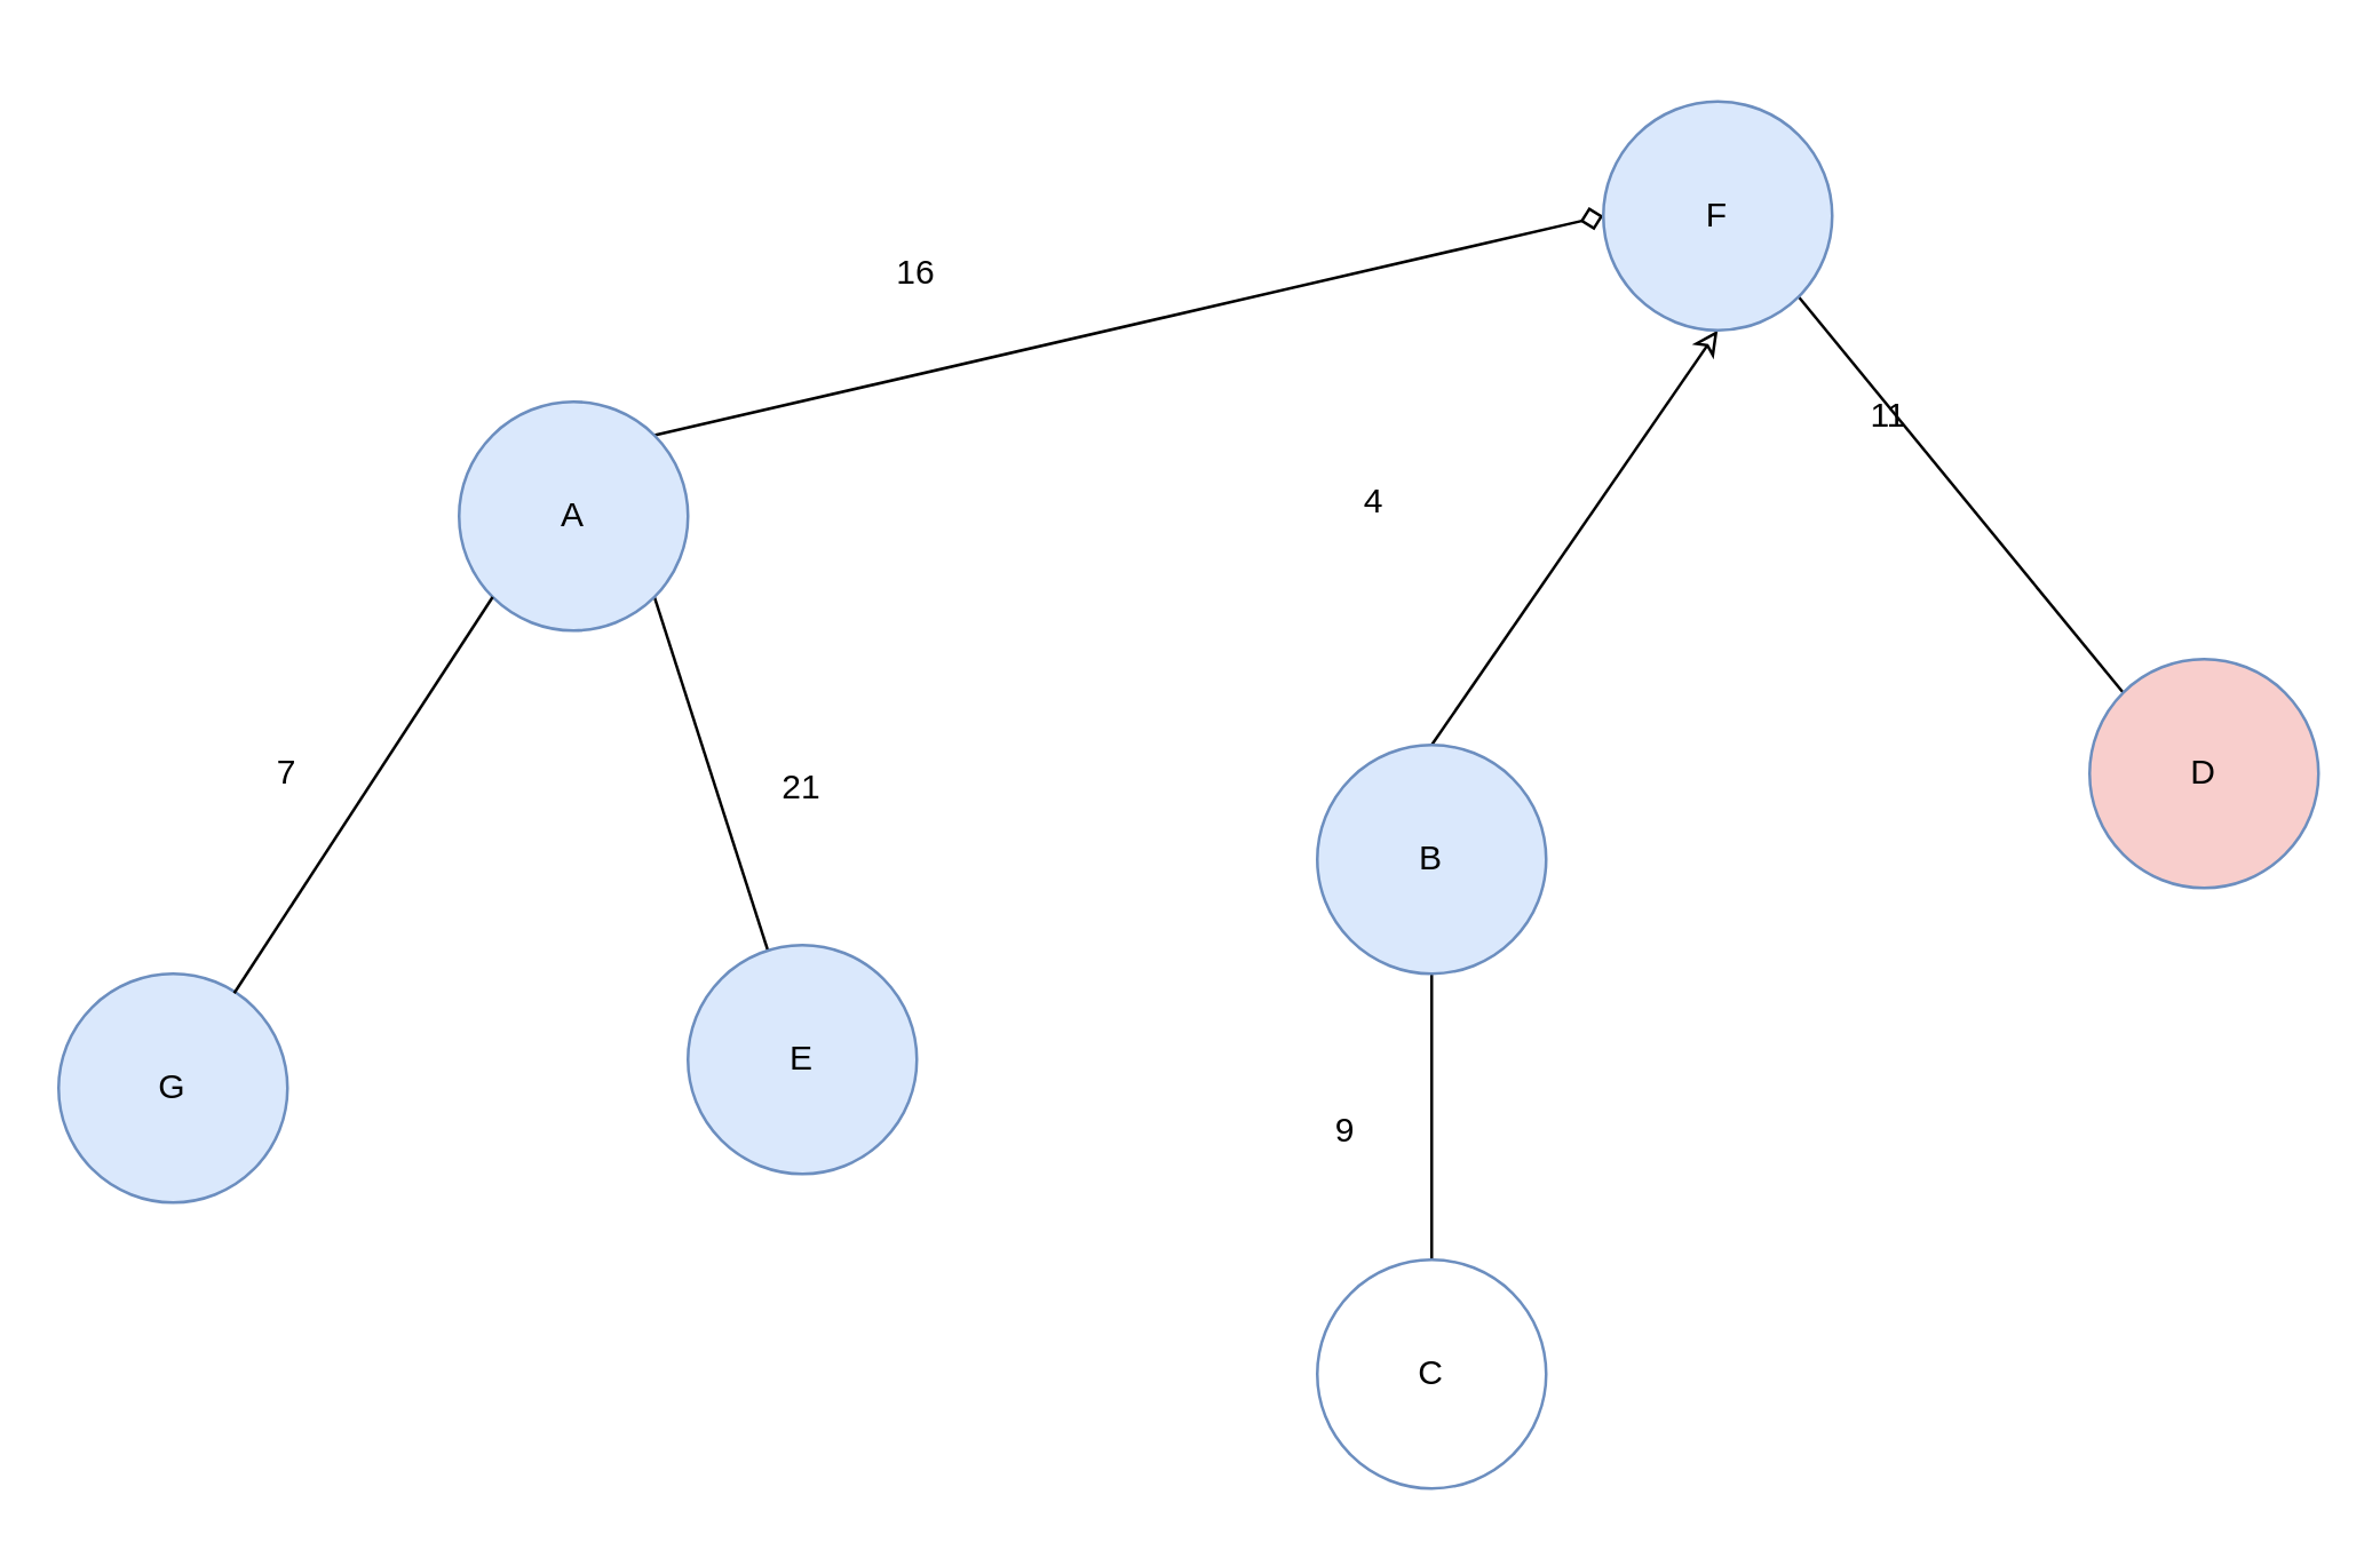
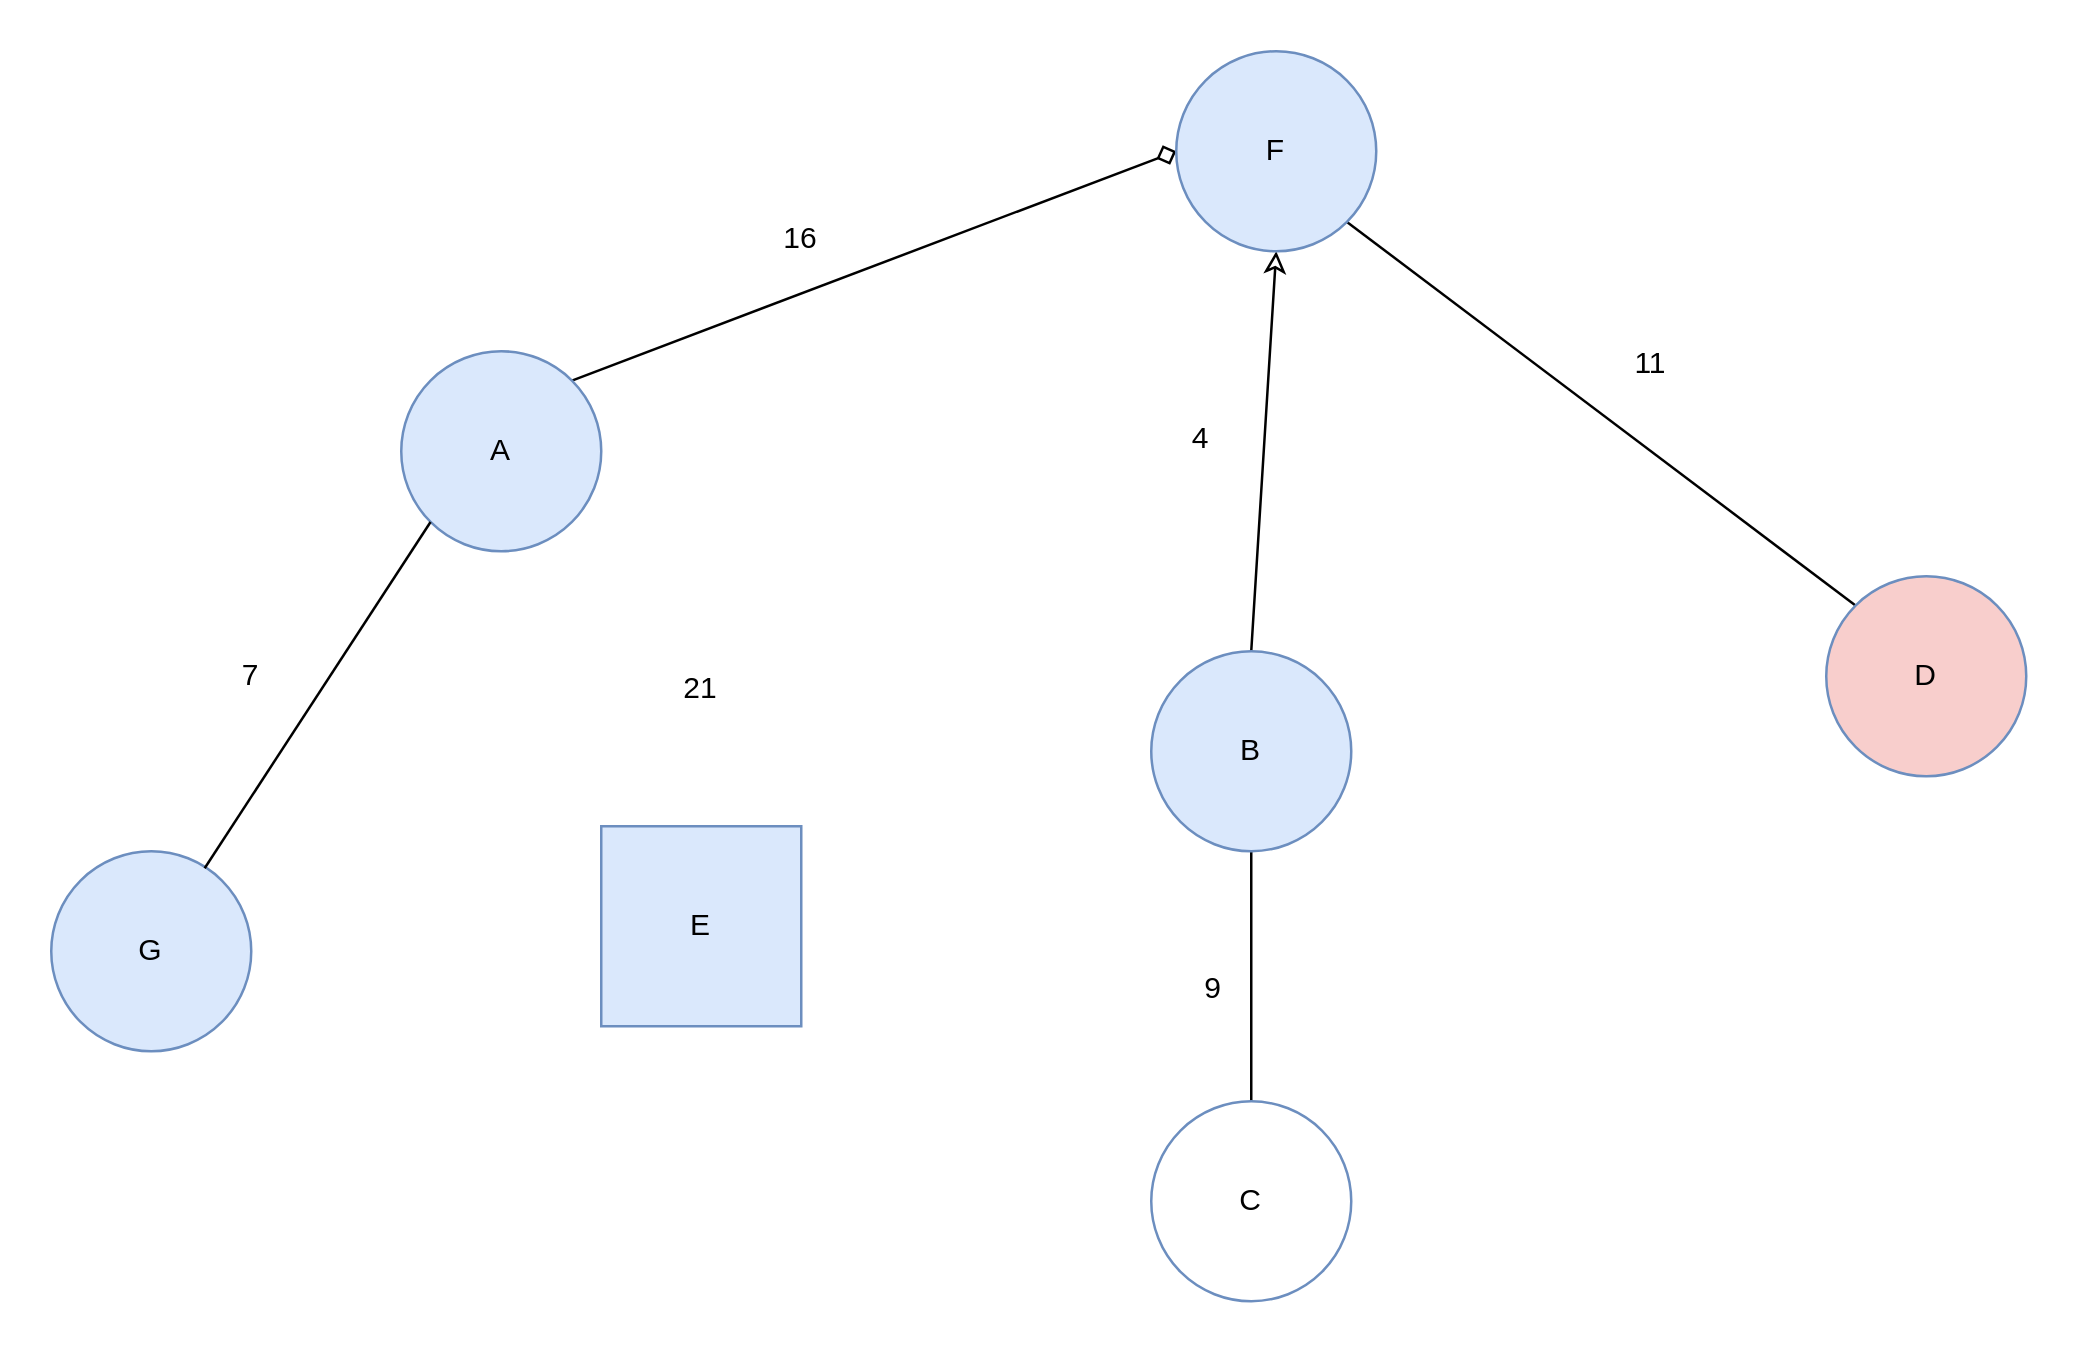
  <mxCell id="0" />
  <mxCell id="1" parent="0" />
  <mxCell id="2" style="rounded=0;orthogonalLoop=1;jettySize=auto;html=1;exitX=1;exitY=0;exitDx=0;exitDy=0;entryX=0;entryY=0.5;entryDx=0;entryDy=0;endArrow=diamond;endFill=0;" edge="1" parent="1" source="4" target="13"><mxGeometry relative="1" as="geometry" /></mxCell>
- <mxCell id="3" style="rounded=0;orthogonalLoop=1;jettySize=auto;html=1;exitX=1;exitY=1;exitDx=0;exitDy=0;endArrow=none;endFill=0;" edge="1" parent="1" source="4" target="11"><mxGeometry relative="1" as="geometry" /></mxCell>
  <mxCell id="4" value="A" style="ellipse;whiteSpace=wrap;html=1;aspect=fixed;fillColor=#dae8fc;strokeColor=#6c8ebf;" vertex="1" parent="1"><mxGeometry x="160" y="140" width="80" height="80" as="geometry" /></mxCell>
  <mxCell id="5" style="rounded=0;orthogonalLoop=1;jettySize=auto;html=1;exitX=0.5;exitY=0;exitDx=0;exitDy=0;entryX=0.5;entryY=1;entryDx=0;entryDy=0;endArrow=classic;endFill=0;" edge="1" parent="1" source="7" target="13"><mxGeometry relative="1" as="geometry" /></mxCell>
  <mxCell id="6" style="rounded=0;orthogonalLoop=1;jettySize=auto;html=1;exitX=0.5;exitY=1;exitDx=0;exitDy=0;entryX=0.5;entryY=0;entryDx=0;entryDy=0;endArrow=none;endFill=0;" edge="1" parent="1" source="7" target="8"><mxGeometry relative="1" as="geometry" /></mxCell>
  <mxCell id="7" value="B" style="ellipse;whiteSpace=wrap;html=1;aspect=fixed;fillColor=#dae8fc;strokeColor=#6c8ebf;" vertex="1" parent="1"><mxGeometry x="460" y="260" width="80" height="80" as="geometry" /></mxCell>
  <mxCell id="8" value="C" style="ellipse;whiteSpace=wrap;html=1;aspect=fixed;fillColor=#ffffff;strokeColor=#6c8ebf;" vertex="1" parent="1"><mxGeometry x="460" y="440" width="80" height="80" as="geometry" /></mxCell>
  <mxCell id="9" style="rounded=0;orthogonalLoop=1;jettySize=auto;html=1;exitX=0;exitY=0;exitDx=0;exitDy=0;entryX=1;entryY=1;entryDx=0;entryDy=0;endArrow=none;endFill=0;" edge="1" parent="1" source="10" target="13"><mxGeometry relative="1" as="geometry" /></mxCell>
  <mxCell id="10" value="D" style="ellipse;whiteSpace=wrap;html=1;aspect=fixed;fillColor=#f8cecc;strokeColor=#6c8ebf;" vertex="1" parent="1"><mxGeometry x="730" y="230" width="80" height="80" as="geometry" /></mxCell>
- <mxCell id="11" value="E" style="ellipse;whiteSpace=wrap;html=1;aspect=fixed;fillColor=#dae8fc;strokeColor=#6c8ebf;" vertex="1" parent="1"><mxGeometry x="240" y="330" width="80" height="80" as="geometry" /></mxCell>
+ <mxCell id="11" value="E" style="whiteSpace=wrap;html=1;aspect=fixed;fillColor=#dae8fc;strokeColor=#6c8ebf;rounded=0;" vertex="1" parent="1"><mxGeometry x="240" y="330" width="80" height="80" as="geometry" /></mxCell>
  <mxCell id="12" value="G" style="ellipse;whiteSpace=wrap;html=1;aspect=fixed;fillColor=#dae8fc;strokeColor=#6c8ebf;" vertex="1" parent="1"><mxGeometry x="20" y="340" width="80" height="80" as="geometry" /></mxCell>
- <mxCell id="13" value="F" style="ellipse;whiteSpace=wrap;html=1;aspect=fixed;fillColor=#dae8fc;strokeColor=#6c8ebf;" vertex="1" parent="1"><mxGeometry x="560" y="35" width="80" height="80" as="geometry" /></mxCell>
+ <mxCell id="13" value="F" style="ellipse;whiteSpace=wrap;html=1;aspect=fixed;fillColor=#dae8fc;strokeColor=#6c8ebf;" vertex="1" parent="1"><mxGeometry x="470" y="20" width="80" height="80" as="geometry" /></mxCell>
  <mxCell id="14" style="rounded=0;orthogonalLoop=1;jettySize=auto;html=1;exitX=0;exitY=1;exitDx=0;exitDy=0;entryX=0.767;entryY=0.085;entryDx=0;entryDy=0;entryPerimeter=0;endArrow=none;endFill=0;" edge="1" parent="1" source="4" target="12"><mxGeometry relative="1" as="geometry" /></mxCell>
  <mxCell id="15" value="16" style="text;html=1;align=center;verticalAlign=middle;whiteSpace=wrap;rounded=0;" vertex="1" parent="1"><mxGeometry x="290" y="80" width="60" height="30" as="geometry" /></mxCell>
  <mxCell id="16" value="11" style="text;html=1;align=center;verticalAlign=middle;whiteSpace=wrap;rounded=0;" vertex="1" parent="1"><mxGeometry x="630" y="130" width="60" height="30" as="geometry" /></mxCell>
  <mxCell id="17" value="4" style="text;html=1;align=center;verticalAlign=middle;whiteSpace=wrap;rounded=0;" vertex="1" parent="1"><mxGeometry x="450" y="160" width="60" height="30" as="geometry" /></mxCell>
  <mxCell id="18" value="7" style="text;html=1;align=center;verticalAlign=middle;whiteSpace=wrap;rounded=0;" vertex="1" parent="1"><mxGeometry x="70" y="255" width="60" height="30" as="geometry" /></mxCell>
  <mxCell id="19" value="21" style="text;html=1;align=center;verticalAlign=middle;whiteSpace=wrap;rounded=0;" vertex="1" parent="1"><mxGeometry x="250" y="260" width="60" height="30" as="geometry" /></mxCell>
- <mxCell id="20" value="9" style="text;html=1;align=center;verticalAlign=middle;whiteSpace=wrap;rounded=0;" vertex="1" parent="1"><mxGeometry x="440" y="380" width="60" height="30" as="geometry" /></mxCell>
+ <mxCell id="20" value="9" style="text;html=1;align=center;verticalAlign=middle;whiteSpace=wrap;rounded=0;" vertex="1" parent="1"><mxGeometry x="455" y="380" width="60" height="30" as="geometry" /></mxCell>
